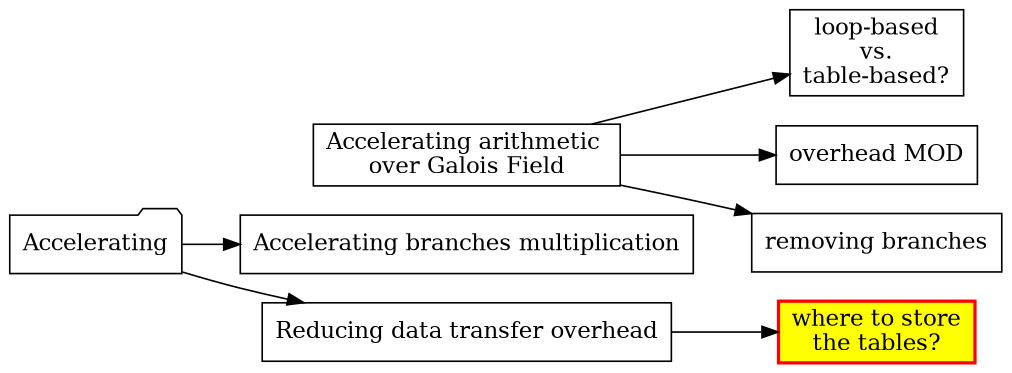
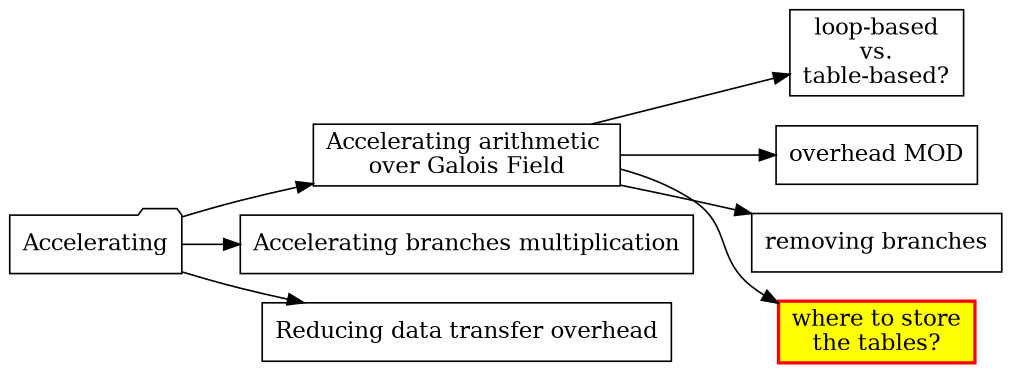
  digraph {
    rankdir=LR
    node [shape=box]
    n1 [label=Accelerating shape=folder]
    n2 [label="Accelerating arithmetic \nover Galois Field"]
    n3 [label="Accelerating branches multiplication"]
    n4 [label="Reducing data transfer overhead"]
    n5 [label="loop-based\nvs.\ntable-based?"]
    n6 [label="overhead MOD"]
    n7 [label="removing branches"]
    n8 [color=red fillcolor=yellow fontcolor=black label="where to store\nthe tables?" style="filled, setlinewidth(2)"]
+   n1 -> n2
    n1 -> n3
    n1 -> n4
    n2 -> n5
    n2 -> n6
    n2 -> n7
-   n4 -> n8
+   n2 -> n8
  }
